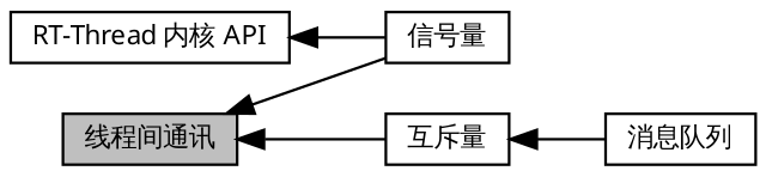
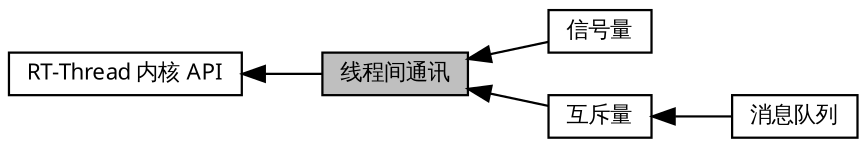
  digraph {
    rankdir=LR
    node [color=black fillcolor=white fontname="FreeSans.ttf" fontsize=10 shape=record style=filled]
    edge [dir=back fontname="FreeSans.ttf" fontsize=10 labelfontname="FreeSans.ttf" labelfontsize=10 shape=plaintext style=solid]
    n1 [height=0.2 label="RT-Thread 内核 API" width=0.4]
    n2 [fillcolor=grey75 fontcolor=black height=0.2 label="线程间通讯" width=0.4]
    n3 [height=0.2 label="信号量" width=0.4]
    n4 [height=0.2 label="互斥量" width=0.4]
    n5 [height=0.2 label="消息队列" width=0.4]
-   n1 -> n3
+   n1 -> n2
    n2 -> n3
    n2 -> n4
    n4 -> n5
  }
